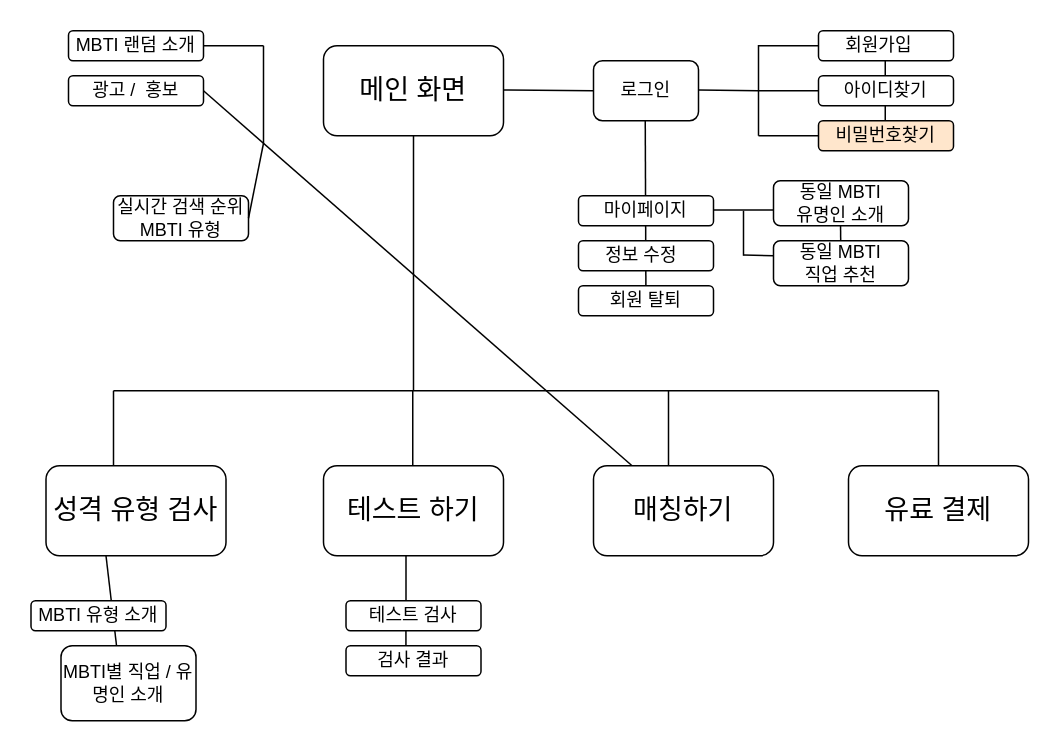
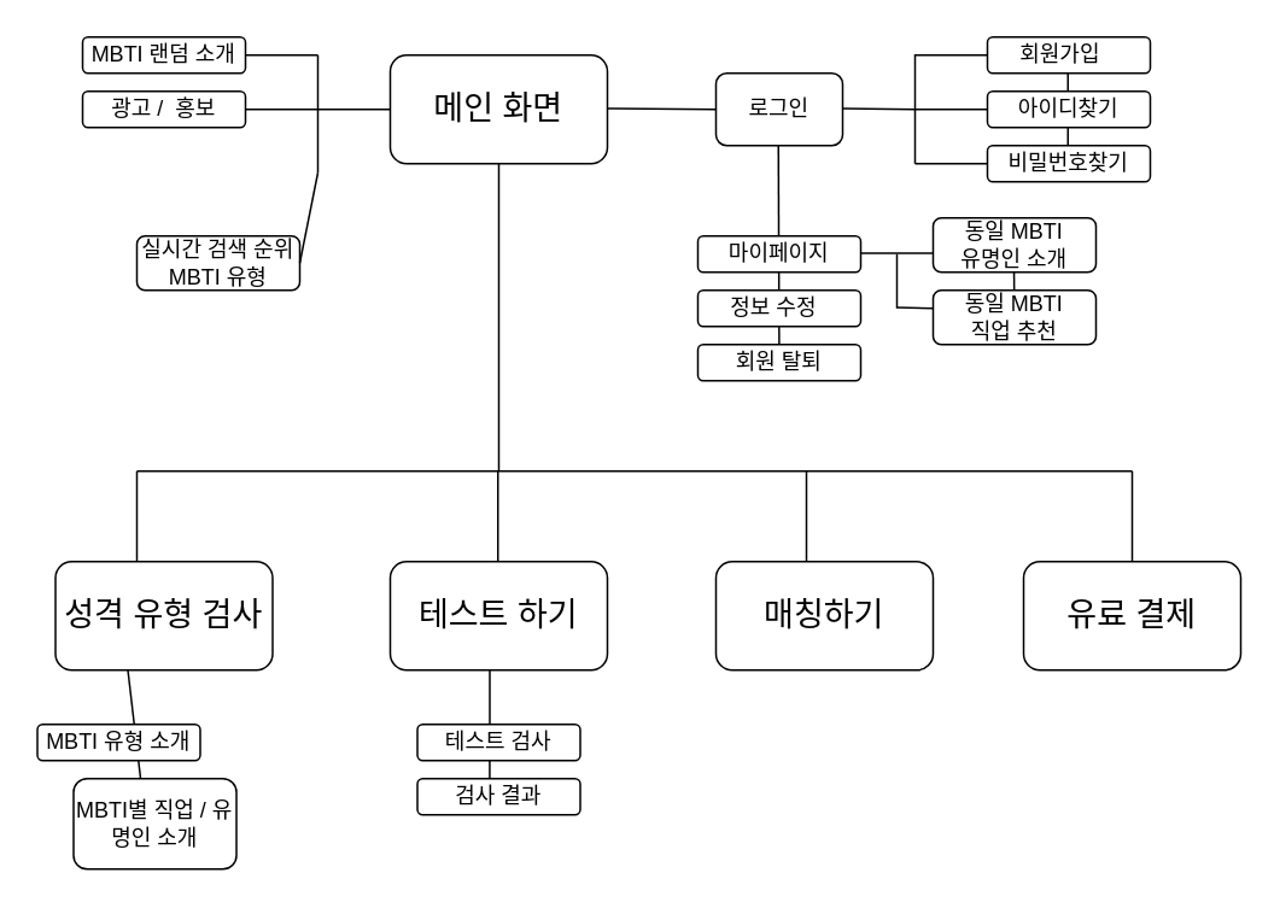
  <mxCell id="0" />
  <mxCell id="1" parent="0" />
  <mxCell id="2" value="" style="endArrow=none;html=1;rounded=0;elbow=vertical;exitX=1;exitY=0.5;exitDx=0;exitDy=0;movable=1;resizable=1;rotatable=1;deletable=1;editable=1;locked=0;connectable=1;" edge="1" parent="1"><mxGeometry width="50" height="50" relative="1" as="geometry"><mxPoint x="559.5" y="130" as="sourcePoint" /><mxPoint x="560" y="180" as="targetPoint" /></mxGeometry></mxCell>
  <mxCell id="3" value="" style="endArrow=none;html=1;rounded=0;elbow=vertical;exitX=1;exitY=0.5;exitDx=0;exitDy=0;movable=1;resizable=1;rotatable=1;deletable=1;editable=1;locked=0;connectable=1;" edge="1" parent="1"><mxGeometry width="50" height="50" relative="1" as="geometry"><mxPoint x="589.5" y="20" as="sourcePoint" /><mxPoint x="589.5" y="90.5" as="targetPoint" /></mxGeometry></mxCell>
  <mxCell id="4" value="" style="endArrow=none;html=1;rounded=0;elbow=vertical;exitX=1;exitY=0.5;exitDx=0;exitDy=0;movable=1;resizable=1;rotatable=1;deletable=1;editable=1;locked=0;connectable=1;" edge="1" parent="1"><mxGeometry width="50" height="50" relative="1" as="geometry"><mxPoint x="429.5" y="80" as="sourcePoint" /><mxPoint x="430" y="210" as="targetPoint" /></mxGeometry></mxCell>
  <mxCell id="5" value="&lt;font style=&quot;font-size: 18px;&quot;&gt;메인 화면&lt;/font&gt;" style="rounded=1;whiteSpace=wrap;html=1;movable=1;resizable=1;rotatable=1;deletable=1;editable=1;locked=0;connectable=1;" vertex="1" parent="1"><mxGeometry x="215" y="30" width="120" height="60" as="geometry" /></mxCell>
  <mxCell id="6" value="로그인" style="rounded=1;whiteSpace=wrap;html=1;movable=1;resizable=1;rotatable=1;deletable=1;editable=1;locked=0;connectable=1;" vertex="1" parent="1"><mxGeometry x="395" y="40" width="70" height="40" as="geometry" /></mxCell>
- <mxCell id="7" value="비밀번호찾기" style="rounded=1;whiteSpace=wrap;html=1;movable=1;resizable=1;rotatable=1;deletable=1;editable=1;locked=0;connectable=1;fillColor=#ffe6cc;" vertex="1" parent="1"><mxGeometry x="545" y="80" width="90" height="20" as="geometry" /></mxCell>
+ <mxCell id="7" value="비밀번호찾기" style="rounded=1;whiteSpace=wrap;html=1;movable=1;resizable=1;rotatable=1;deletable=1;editable=1;locked=0;connectable=1;" vertex="1" parent="1"><mxGeometry x="545" y="80" width="90" height="20" as="geometry" /></mxCell>
  <mxCell id="8" value="아이디찾기" style="rounded=1;whiteSpace=wrap;html=1;movable=1;resizable=1;rotatable=1;deletable=1;editable=1;locked=0;connectable=1;" vertex="1" parent="1"><mxGeometry x="545" y="50" width="90" height="20" as="geometry" /></mxCell>
  <mxCell id="9" value="회원가입&lt;span style=&quot;white-space: pre;&quot;&gt;&#09;&lt;/span&gt;" style="rounded=1;whiteSpace=wrap;html=1;movable=1;resizable=1;rotatable=1;deletable=1;editable=1;locked=0;connectable=1;" vertex="1" parent="1"><mxGeometry x="545" y="20" width="90" height="20" as="geometry" /></mxCell>
  <mxCell id="10" value="실시간 검색 순위 MBTI 유형" style="rounded=1;whiteSpace=wrap;html=1;movable=1;resizable=1;rotatable=1;deletable=1;editable=1;locked=0;connectable=1;" vertex="1" parent="1"><mxGeometry x="75" y="130" width="90" height="30" as="geometry" /></mxCell>
  <mxCell id="11" value="광고 /&amp;nbsp; 홍보" style="rounded=1;whiteSpace=wrap;html=1;movable=1;resizable=1;rotatable=1;deletable=1;editable=1;locked=0;connectable=1;" vertex="1" parent="1"><mxGeometry x="45" y="50" width="90" height="20" as="geometry" /></mxCell>
  <mxCell id="12" value="MBTI 랜덤 소개" style="rounded=1;whiteSpace=wrap;html=1;movable=1;resizable=1;rotatable=1;deletable=1;editable=1;locked=0;connectable=1;" vertex="1" parent="1"><mxGeometry x="45" y="20" width="90" height="20" as="geometry" /></mxCell>
  <mxCell id="13" value="회원 탈퇴" style="rounded=1;whiteSpace=wrap;html=1;movable=1;resizable=1;rotatable=1;deletable=1;editable=1;locked=0;connectable=1;" vertex="1" parent="1"><mxGeometry x="385" y="190" width="90" height="20" as="geometry" /></mxCell>
  <mxCell id="14" value="정보 수정&lt;span style=&quot;white-space: pre;&quot;&gt;&#09;&lt;/span&gt;" style="rounded=1;whiteSpace=wrap;html=1;movable=1;resizable=1;rotatable=1;deletable=1;editable=1;locked=0;connectable=1;" vertex="1" parent="1"><mxGeometry x="385" y="160" width="90" height="20" as="geometry" /></mxCell>
  <mxCell id="15" value="마이페이지" style="rounded=1;whiteSpace=wrap;html=1;movable=1;resizable=1;rotatable=1;deletable=1;editable=1;locked=0;connectable=1;" vertex="1" parent="1"><mxGeometry x="385" y="130" width="90" height="20" as="geometry" /></mxCell>
- <mxCell id="16" value="" style="endArrow=none;html=1;rounded=0;elbow=vertical;exitX=1;exitY=0.5;exitDx=0;exitDy=0;movable=1;resizable=1;rotatable=1;deletable=1;editable=1;locked=0;connectable=1;" edge="1" parent="1" source="11" target="34"><mxGeometry width="50" height="50" relative="1" as="geometry"><mxPoint x="145" y="85" as="sourcePoint" /><mxPoint x="195" y="35" as="targetPoint" /></mxGeometry></mxCell>
+ <mxCell id="16" value="" style="endArrow=none;html=1;rounded=0;elbow=vertical;exitX=1;exitY=0.5;exitDx=0;exitDy=0;entryX=0;entryY=0.5;entryDx=0;entryDy=0;movable=1;resizable=1;rotatable=1;deletable=1;editable=1;locked=0;connectable=1;" edge="1" parent="1" source="11" target="5"><mxGeometry width="50" height="50" relative="1" as="geometry"><mxPoint x="145" y="85" as="sourcePoint" /><mxPoint x="195" y="35" as="targetPoint" /></mxGeometry></mxCell>
  <mxCell id="17" value="" style="endArrow=none;html=1;rounded=0;elbow=vertical;movable=1;resizable=1;rotatable=1;deletable=1;editable=1;locked=0;connectable=1;" edge="1" parent="1"><mxGeometry width="50" height="50" relative="1" as="geometry"><mxPoint x="175" y="95" as="sourcePoint" /><mxPoint x="175" y="30" as="targetPoint" /></mxGeometry></mxCell>
  <mxCell id="18" value="" style="endArrow=none;html=1;rounded=0;elbow=vertical;exitX=1;exitY=0.5;exitDx=0;exitDy=0;movable=1;resizable=1;rotatable=1;deletable=1;editable=1;locked=0;connectable=1;" edge="1" parent="1" source="10"><mxGeometry width="50" height="50" relative="1" as="geometry"><mxPoint x="135" y="94.5" as="sourcePoint" /><mxPoint x="175" y="95" as="targetPoint" /></mxGeometry></mxCell>
  <mxCell id="19" value="" style="endArrow=none;html=1;rounded=0;elbow=vertical;movable=1;resizable=1;rotatable=1;deletable=1;editable=1;locked=0;connectable=1;" edge="1" parent="1"><mxGeometry width="50" height="50" relative="1" as="geometry"><mxPoint x="135" y="30" as="sourcePoint" /><mxPoint x="175" y="30" as="targetPoint" /></mxGeometry></mxCell>
  <mxCell id="20" value="" style="endArrow=none;html=1;rounded=0;elbow=vertical;exitX=1;exitY=0.5;exitDx=0;exitDy=0;entryX=0;entryY=0.5;entryDx=0;entryDy=0;movable=1;resizable=1;rotatable=1;deletable=1;editable=1;locked=0;connectable=1;" edge="1" parent="1" target="6"><mxGeometry width="50" height="50" relative="1" as="geometry"><mxPoint x="335" y="59.5" as="sourcePoint" /><mxPoint x="385" y="60" as="targetPoint" /></mxGeometry></mxCell>
  <mxCell id="21" value="" style="endArrow=none;html=1;rounded=0;elbow=vertical;exitX=1;exitY=0.5;exitDx=0;exitDy=0;movable=1;resizable=1;rotatable=1;deletable=1;editable=1;locked=0;connectable=1;" edge="1" parent="1"><mxGeometry width="50" height="50" relative="1" as="geometry"><mxPoint x="505" y="29.5" as="sourcePoint" /><mxPoint x="505" y="90" as="targetPoint" /></mxGeometry></mxCell>
  <mxCell id="22" value="" style="endArrow=none;html=1;rounded=0;elbow=vertical;movable=1;resizable=1;rotatable=1;deletable=1;editable=1;locked=0;connectable=1;" edge="1" parent="1"><mxGeometry width="50" height="50" relative="1" as="geometry"><mxPoint x="465" y="59.5" as="sourcePoint" /><mxPoint x="505" y="60" as="targetPoint" /></mxGeometry></mxCell>
  <mxCell id="23" value="" style="endArrow=none;html=1;rounded=0;elbow=vertical;exitX=1;exitY=0.5;exitDx=0;exitDy=0;movable=1;resizable=1;rotatable=1;deletable=1;editable=1;locked=0;connectable=1;" edge="1" parent="1"><mxGeometry width="50" height="50" relative="1" as="geometry"><mxPoint x="505" y="30" as="sourcePoint" /><mxPoint x="545" y="30" as="targetPoint" /></mxGeometry></mxCell>
  <mxCell id="24" value="" style="endArrow=none;html=1;rounded=0;elbow=vertical;exitX=1;exitY=0.5;exitDx=0;exitDy=0;movable=1;resizable=1;rotatable=1;deletable=1;editable=1;locked=0;connectable=1;" edge="1" parent="1"><mxGeometry width="50" height="50" relative="1" as="geometry"><mxPoint x="505" y="90" as="sourcePoint" /><mxPoint x="545" y="90" as="targetPoint" /></mxGeometry></mxCell>
  <mxCell id="25" value="" style="endArrow=none;html=1;rounded=0;elbow=vertical;exitX=1;exitY=0.5;exitDx=0;exitDy=0;movable=1;resizable=1;rotatable=1;deletable=1;editable=1;locked=0;connectable=1;" edge="1" parent="1"><mxGeometry width="50" height="50" relative="1" as="geometry"><mxPoint x="505" y="60" as="sourcePoint" /><mxPoint x="545" y="60" as="targetPoint" /></mxGeometry></mxCell>
  <mxCell id="26" value="" style="endArrow=none;html=1;rounded=0;elbow=vertical;exitX=0.5;exitY=1;exitDx=0;exitDy=0;movable=1;resizable=1;rotatable=1;deletable=1;editable=1;locked=0;connectable=1;" edge="1" parent="1" source="5"><mxGeometry width="50" height="50" relative="1" as="geometry"><mxPoint x="274.5" y="89.5" as="sourcePoint" /><mxPoint x="275" y="260" as="targetPoint" /></mxGeometry></mxCell>
  <mxCell id="27" value="" style="endArrow=none;html=1;rounded=0;elbow=vertical;exitX=1;exitY=0.5;exitDx=0;exitDy=0;movable=1;resizable=1;rotatable=1;deletable=1;editable=1;locked=0;connectable=1;" edge="1" parent="1"><mxGeometry width="50" height="50" relative="1" as="geometry"><mxPoint x="475" y="139.5" as="sourcePoint" /><mxPoint x="515" y="139.5" as="targetPoint" /></mxGeometry></mxCell>
  <mxCell id="28" value="동일 MBTI&lt;br&gt;직업 추천" style="rounded=1;whiteSpace=wrap;html=1;movable=1;resizable=1;rotatable=1;deletable=1;editable=1;locked=0;connectable=1;" vertex="1" parent="1"><mxGeometry x="515" y="160" width="90" height="30" as="geometry" /></mxCell>
  <mxCell id="29" value="동일 MBTI&lt;br&gt;유명인 소개" style="rounded=1;whiteSpace=wrap;html=1;movable=1;resizable=1;rotatable=1;deletable=1;editable=1;locked=0;connectable=1;" vertex="1" parent="1"><mxGeometry x="515" y="120" width="90" height="30" as="geometry" /></mxCell>
  <mxCell id="30" value="" style="endArrow=none;html=1;rounded=0;elbow=vertical;movable=1;resizable=1;rotatable=1;deletable=1;editable=1;locked=0;connectable=1;" edge="1" parent="1"><mxGeometry width="50" height="50" relative="1" as="geometry"><mxPoint x="495" y="170" as="sourcePoint" /><mxPoint x="495" y="140" as="targetPoint" /></mxGeometry></mxCell>
  <mxCell id="31" value="" style="endArrow=none;html=1;rounded=0;elbow=vertical;exitX=1;exitY=0.5;exitDx=0;exitDy=0;movable=1;resizable=1;rotatable=1;deletable=1;editable=1;locked=0;connectable=1;" edge="1" parent="1"><mxGeometry width="50" height="50" relative="1" as="geometry"><mxPoint x="495" y="169.5" as="sourcePoint" /><mxPoint x="515" y="170" as="targetPoint" /></mxGeometry></mxCell>
  <mxCell id="32" value="&lt;font style=&quot;font-size: 18px;&quot;&gt;성격 유형 검사&lt;/font&gt;" style="rounded=1;whiteSpace=wrap;html=1;movable=1;resizable=1;rotatable=1;deletable=1;editable=1;locked=0;connectable=1;" vertex="1" parent="1"><mxGeometry x="30" y="310" width="120" height="60" as="geometry" /></mxCell>
  <mxCell id="33" value="&lt;font style=&quot;font-size: 18px;&quot;&gt;테스트 하기&lt;/font&gt;" style="rounded=1;whiteSpace=wrap;html=1;movable=1;resizable=1;rotatable=1;deletable=1;editable=1;locked=0;connectable=1;" vertex="1" parent="1"><mxGeometry x="215" y="310" width="120" height="60" as="geometry" /></mxCell>
  <mxCell id="34" value="&lt;font style=&quot;font-size: 18px;&quot;&gt;매칭하기&lt;/font&gt;" style="rounded=1;whiteSpace=wrap;html=1;movable=1;resizable=1;rotatable=1;deletable=1;editable=1;locked=0;connectable=1;" vertex="1" parent="1"><mxGeometry x="395" y="310" width="120" height="60" as="geometry" /></mxCell>
  <mxCell id="35" value="" style="endArrow=none;html=1;rounded=0;elbow=vertical;movable=1;resizable=1;rotatable=1;deletable=1;editable=1;locked=0;connectable=1;" edge="1" parent="1"><mxGeometry width="50" height="50" relative="1" as="geometry"><mxPoint x="625" y="260" as="sourcePoint" /><mxPoint x="75" y="260" as="targetPoint" /></mxGeometry></mxCell>
  <mxCell id="36" value="" style="endArrow=none;html=1;rounded=0;elbow=vertical;exitX=1;exitY=0.5;exitDx=0;exitDy=0;movable=1;resizable=1;rotatable=1;deletable=1;editable=1;locked=0;connectable=1;" edge="1" parent="1"><mxGeometry width="50" height="50" relative="1" as="geometry"><mxPoint x="445" y="260" as="sourcePoint" /><mxPoint x="445" y="310" as="targetPoint" /></mxGeometry></mxCell>
  <mxCell id="37" value="" style="endArrow=none;html=1;rounded=0;elbow=vertical;movable=1;resizable=1;rotatable=1;deletable=1;editable=1;locked=0;connectable=1;" edge="1" parent="1"><mxGeometry width="50" height="50" relative="1" as="geometry"><mxPoint x="75" y="260" as="sourcePoint" /><mxPoint x="75" y="310" as="targetPoint" /></mxGeometry></mxCell>
  <mxCell id="38" value="" style="endArrow=none;html=1;rounded=0;elbow=vertical;exitX=1;exitY=0.5;exitDx=0;exitDy=0;movable=1;resizable=1;rotatable=1;deletable=1;editable=1;locked=0;connectable=1;" edge="1" parent="1"><mxGeometry width="50" height="50" relative="1" as="geometry"><mxPoint x="625" y="260" as="sourcePoint" /><mxPoint x="625" y="310" as="targetPoint" /></mxGeometry></mxCell>
  <mxCell id="39" value="&lt;span style=&quot;font-size: 18px;&quot;&gt;유료 결제&lt;/span&gt;" style="rounded=1;whiteSpace=wrap;html=1;movable=1;resizable=1;rotatable=1;deletable=1;editable=1;locked=0;connectable=1;" vertex="1" parent="1"><mxGeometry x="565" y="310" width="120" height="60" as="geometry" /></mxCell>
  <mxCell id="40" value="" style="endArrow=none;html=1;rounded=0;elbow=vertical;exitX=1;exitY=0.5;exitDx=0;exitDy=0;movable=1;resizable=1;rotatable=1;deletable=1;editable=1;locked=0;connectable=1;" edge="1" parent="1"><mxGeometry width="50" height="50" relative="1" as="geometry"><mxPoint x="274.5" y="260" as="sourcePoint" /><mxPoint x="274.5" y="310" as="targetPoint" /></mxGeometry></mxCell>
  <mxCell id="41" value="" style="endArrow=none;html=1;rounded=0;elbow=vertical;exitX=1;exitY=0.5;exitDx=0;exitDy=0;movable=1;resizable=1;rotatable=1;deletable=1;editable=1;locked=0;connectable=1;entryX=0.444;entryY=0.5;entryDx=0;entryDy=0;entryPerimeter=0;" edge="1" parent="1" target="42"><mxGeometry width="50" height="50" relative="1" as="geometry"><mxPoint x="270" y="370" as="sourcePoint" /><mxPoint x="270" y="480" as="targetPoint" /></mxGeometry></mxCell>
  <mxCell id="42" value="검사 결과" style="rounded=1;whiteSpace=wrap;html=1;movable=1;resizable=1;rotatable=1;deletable=1;editable=1;locked=0;connectable=1;" vertex="1" parent="1"><mxGeometry x="230" y="430" width="90" height="20" as="geometry" /></mxCell>
  <mxCell id="43" value="테스트 검사" style="rounded=1;whiteSpace=wrap;html=1;movable=1;resizable=1;rotatable=1;deletable=1;editable=1;locked=0;connectable=1;" vertex="1" parent="1"><mxGeometry x="230" y="400" width="90" height="20" as="geometry" /></mxCell>
  <mxCell id="44" value="" style="endArrow=none;html=1;rounded=0;elbow=vertical;exitX=1;exitY=0.5;exitDx=0;exitDy=0;movable=1;resizable=1;rotatable=1;deletable=1;editable=1;locked=0;connectable=1;entryX=0.444;entryY=0.5;entryDx=0;entryDy=0;entryPerimeter=0;" edge="1" parent="1" target="45"><mxGeometry width="50" height="50" relative="1" as="geometry"><mxPoint x="70" y="370" as="sourcePoint" /><mxPoint x="70" y="480" as="targetPoint" /></mxGeometry></mxCell>
  <mxCell id="45" value="MBTI별 직업 / 유명인 소개" style="rounded=1;whiteSpace=wrap;html=1;movable=1;resizable=1;rotatable=1;deletable=1;editable=1;locked=0;connectable=1;" vertex="1" parent="1"><mxGeometry x="40" y="430" width="90" height="50" as="geometry" /></mxCell>
  <mxCell id="46" value="MBTI 유형 소개" style="rounded=1;whiteSpace=wrap;html=1;movable=1;resizable=1;rotatable=1;deletable=1;editable=1;locked=0;connectable=1;" vertex="1" parent="1"><mxGeometry x="20" y="400" width="90" height="20" as="geometry" /></mxCell>
